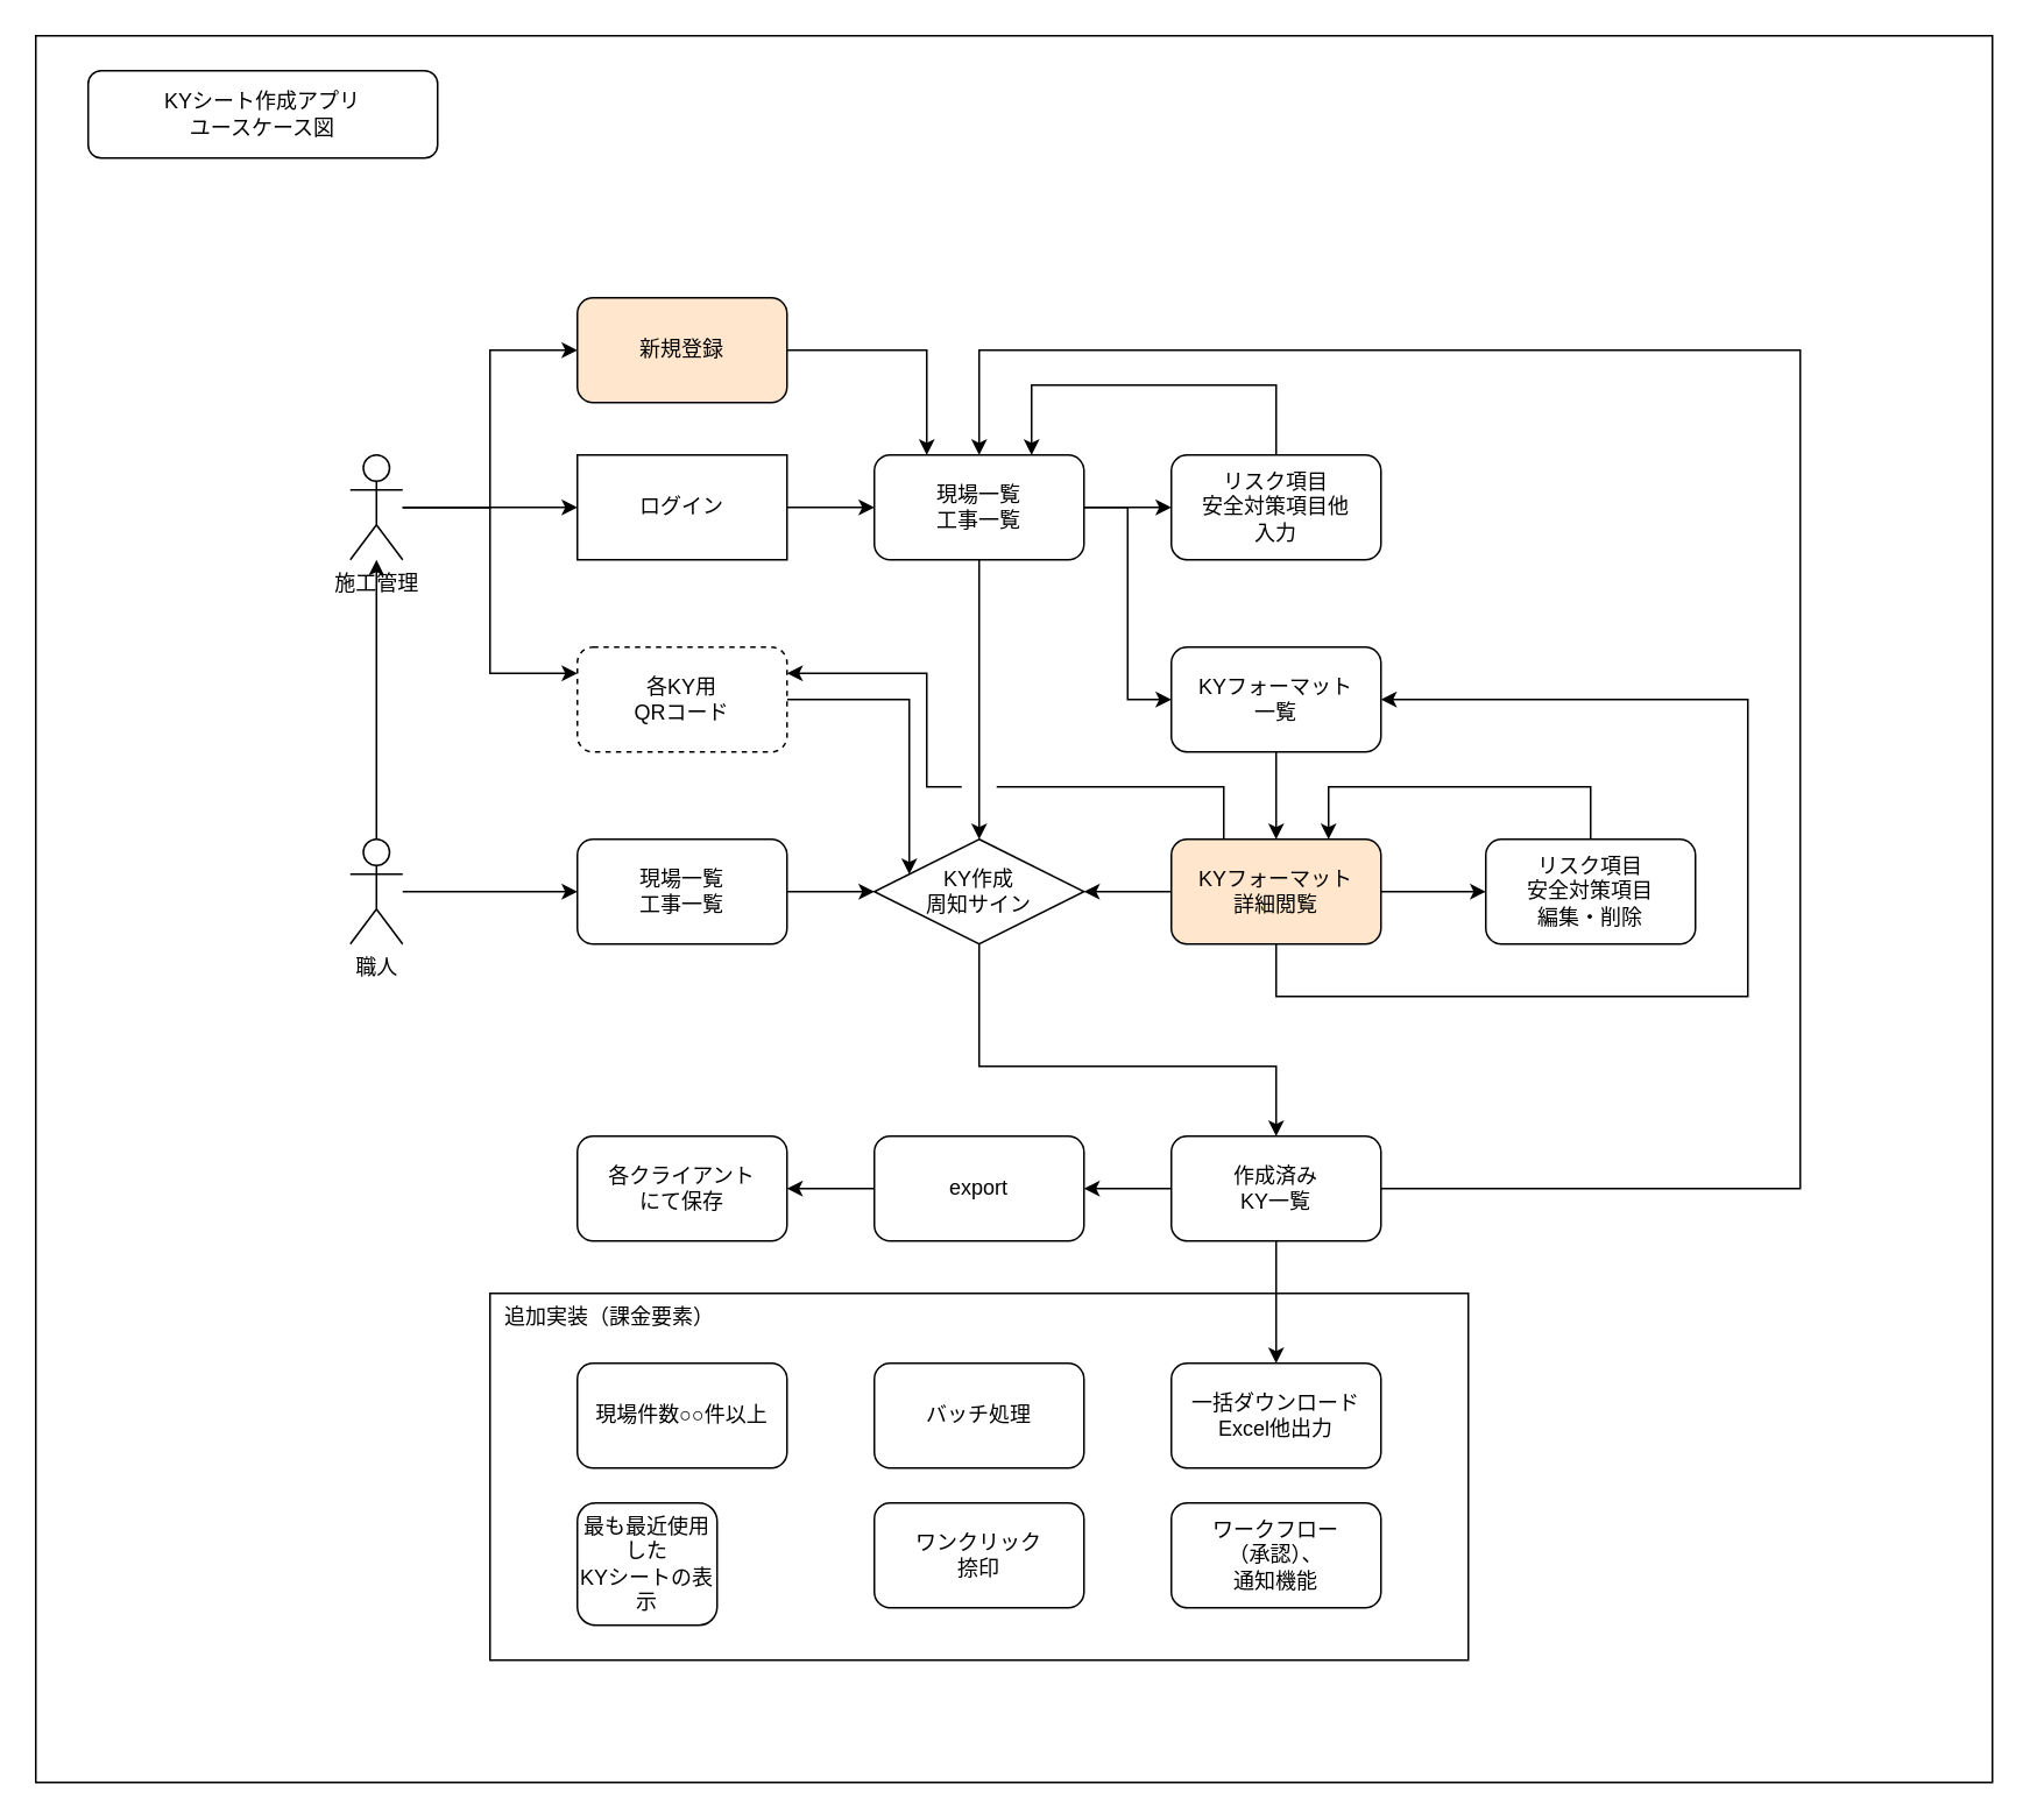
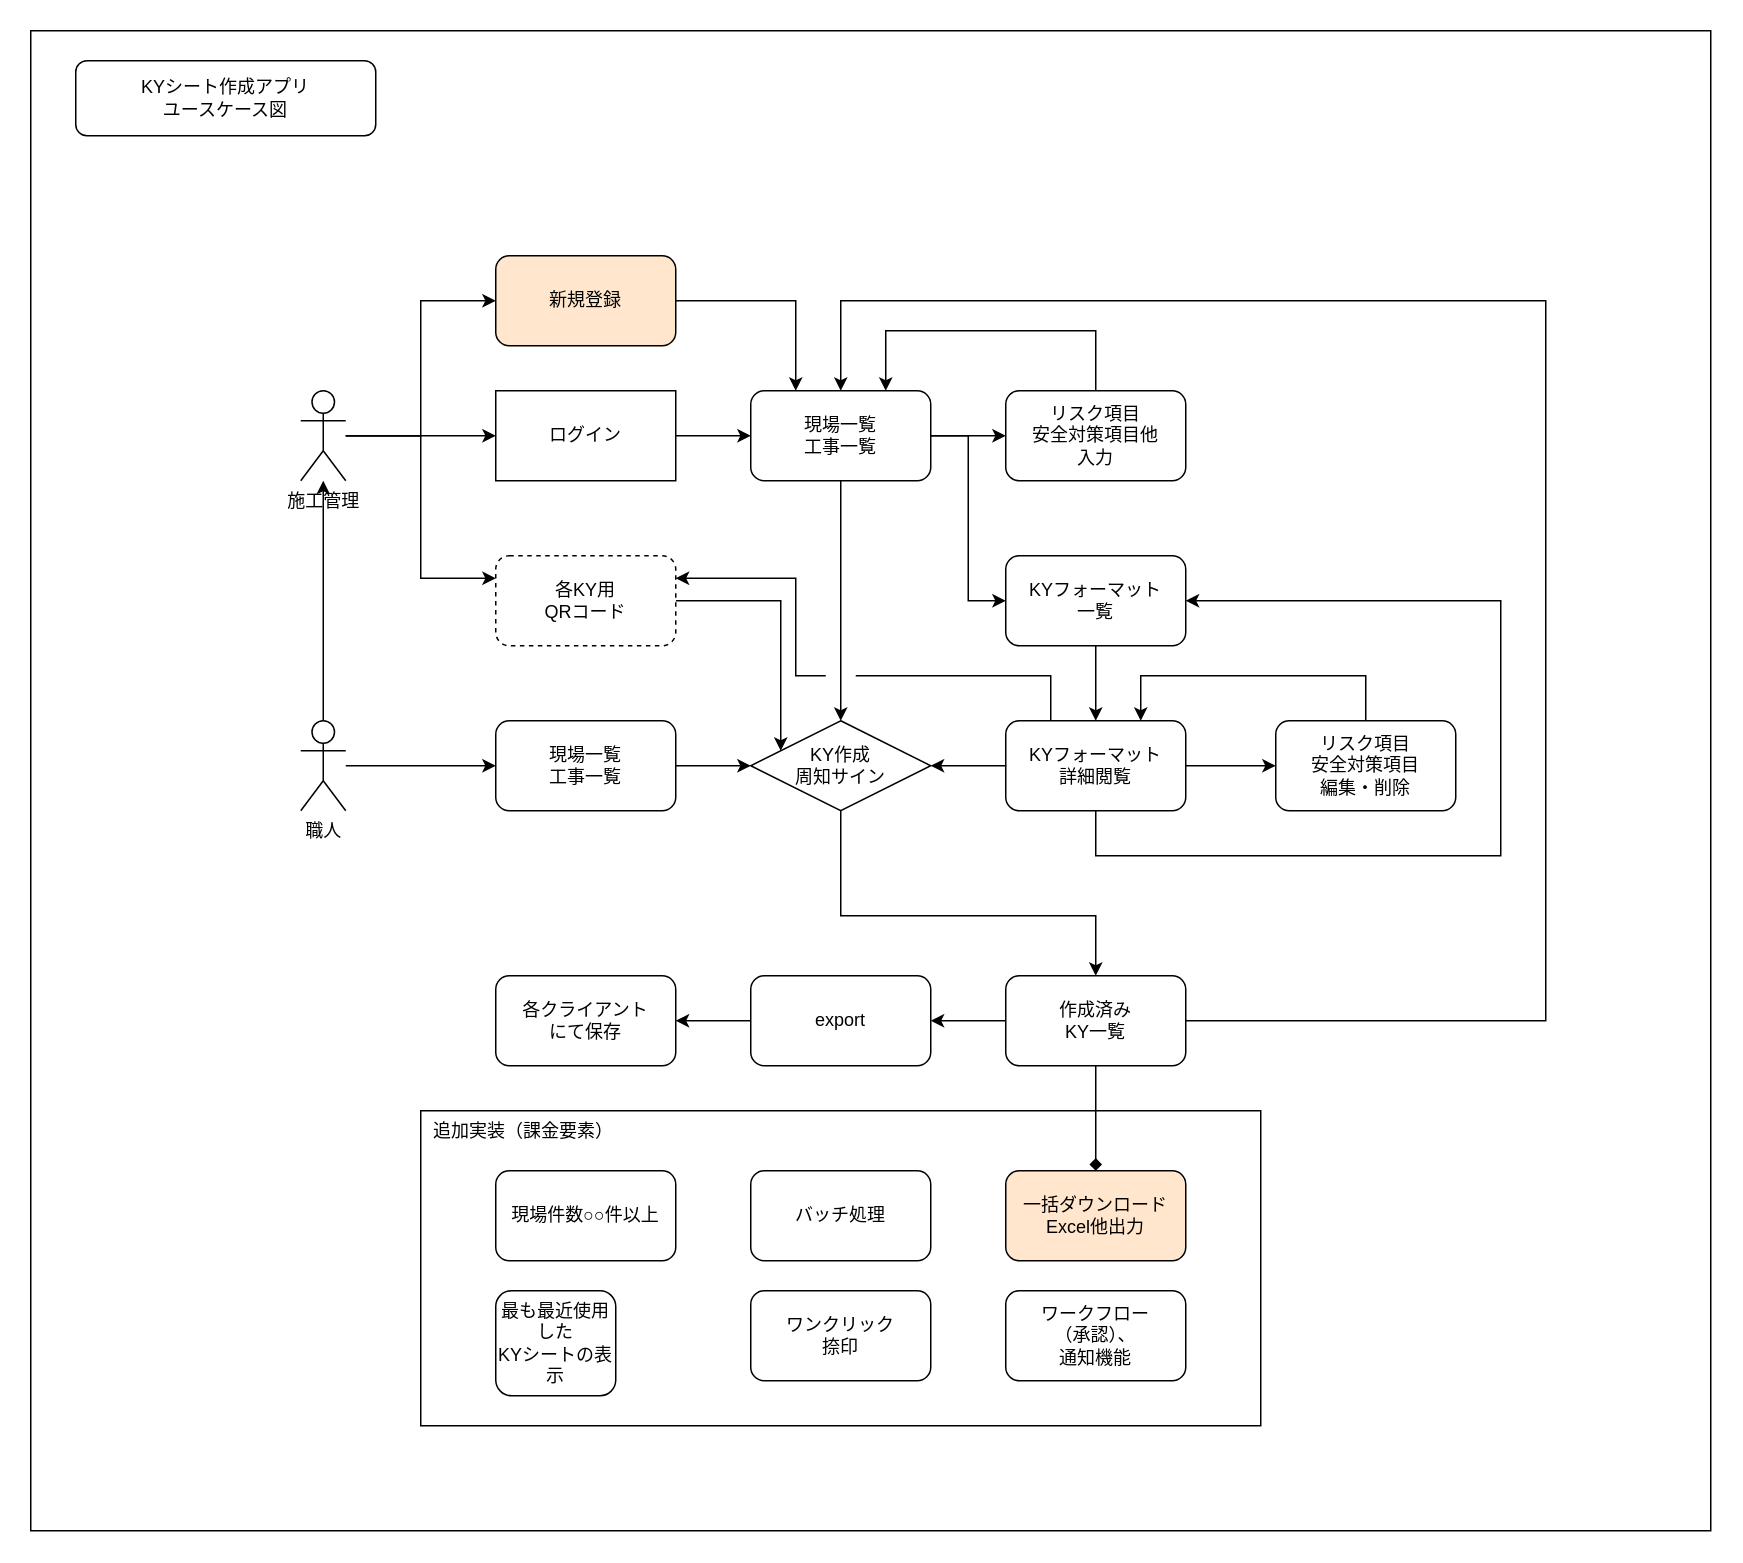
  <mxCell id="0" />
  <mxCell id="1" parent="0" />
  <mxCell id="2" value="" style="whiteSpace=wrap;html=1;" vertex="1" parent="1"><mxGeometry x="20" y="20" width="1120" height="1000" as="geometry" /></mxCell>
  <mxCell id="3" value="&amp;nbsp; 追加実装（課金要素）" style="whiteSpace=wrap;html=1;align=left;verticalAlign=top;" vertex="1" parent="1"><mxGeometry x="280" y="740" width="560" height="210" as="geometry" /></mxCell>
  <mxCell id="4" style="edgeStyle=orthogonalEdgeStyle;rounded=0;orthogonalLoop=1;jettySize=auto;html=1;entryX=0;entryY=0.5;entryDx=0;entryDy=0;" edge="1" parent="1" source="5" target="18"><mxGeometry relative="1" as="geometry" /></mxCell>
  <mxCell id="5" value="ログイン" style="whiteSpace=wrap;html=1;rounded=0;" vertex="1" parent="1"><mxGeometry x="330" y="260" width="120" height="60" as="geometry" /></mxCell>
  <mxCell id="6" style="edgeStyle=orthogonalEdgeStyle;rounded=0;orthogonalLoop=1;jettySize=auto;html=1;entryX=0.25;entryY=0;entryDx=0;entryDy=0;" edge="1" parent="1" source="7" target="18"><mxGeometry relative="1" as="geometry" /></mxCell>
  <mxCell id="7" value="新規登録" style="rounded=1;whiteSpace=wrap;html=1;fillColor=#ffe6cc;" vertex="1" parent="1"><mxGeometry x="330" y="170" width="120" height="60" as="geometry" /></mxCell>
  <mxCell id="8" style="edgeStyle=orthogonalEdgeStyle;rounded=0;orthogonalLoop=1;jettySize=auto;html=1;entryX=0;entryY=0.5;entryDx=0;entryDy=0;" edge="1" parent="1" source="11" target="7"><mxGeometry relative="1" as="geometry" /></mxCell>
  <mxCell id="9" style="edgeStyle=orthogonalEdgeStyle;rounded=0;orthogonalLoop=1;jettySize=auto;html=1;" edge="1" parent="1" source="11" target="5"><mxGeometry relative="1" as="geometry" /></mxCell>
  <mxCell id="10" style="edgeStyle=orthogonalEdgeStyle;rounded=0;orthogonalLoop=1;jettySize=auto;html=1;entryX=0;entryY=0.25;entryDx=0;entryDy=0;" edge="1" parent="1" source="11" target="42"><mxGeometry relative="1" as="geometry" /></mxCell>
  <mxCell id="11" value="施工管理" style="shape=umlActor;verticalLabelPosition=bottom;verticalAlign=top;html=1;outlineConnect=0;" vertex="1" parent="1"><mxGeometry x="200" y="260" width="30" height="60" as="geometry" /></mxCell>
  <mxCell id="12" style="edgeStyle=orthogonalEdgeStyle;rounded=0;orthogonalLoop=1;jettySize=auto;html=1;entryX=0;entryY=0.5;entryDx=0;entryDy=0;" edge="1" parent="1" source="14" target="40"><mxGeometry relative="1" as="geometry" /></mxCell>
  <mxCell id="13" style="edgeStyle=orthogonalEdgeStyle;rounded=0;orthogonalLoop=1;jettySize=auto;html=1;" edge="1" parent="1" source="14" target="11"><mxGeometry relative="1" as="geometry" /></mxCell>
  <mxCell id="14" value="職人" style="shape=umlActor;verticalLabelPosition=bottom;verticalAlign=top;html=1;outlineConnect=0;" vertex="1" parent="1"><mxGeometry x="200" y="480" width="30" height="60" as="geometry" /></mxCell>
  <mxCell id="15" style="edgeStyle=orthogonalEdgeStyle;rounded=0;orthogonalLoop=1;jettySize=auto;html=1;" edge="1" parent="1" source="18" target="20"><mxGeometry relative="1" as="geometry"><mxPoint x="490" y="360" as="sourcePoint" /><Array as="points" /></mxGeometry></mxCell>
  <mxCell id="16" style="edgeStyle=orthogonalEdgeStyle;rounded=0;orthogonalLoop=1;jettySize=auto;html=1;entryX=0;entryY=0.5;entryDx=0;entryDy=0;" edge="1" parent="1" source="18" target="22"><mxGeometry relative="1" as="geometry" /></mxCell>
  <mxCell id="17" style="edgeStyle=orthogonalEdgeStyle;rounded=0;orthogonalLoop=1;jettySize=auto;html=1;entryX=0;entryY=0.5;entryDx=0;entryDy=0;" edge="1" parent="1" source="18" target="34"><mxGeometry relative="1" as="geometry" /></mxCell>
  <mxCell id="18" value="現場一覧&lt;div&gt;工事一覧&lt;br&gt;&lt;/div&gt;" style="rounded=1;whiteSpace=wrap;html=1;" vertex="1" parent="1"><mxGeometry x="500" y="260" width="120" height="60" as="geometry" /></mxCell>
  <mxCell id="19" style="edgeStyle=orthogonalEdgeStyle;rounded=0;orthogonalLoop=1;jettySize=auto;html=1;exitX=0.5;exitY=1;exitDx=0;exitDy=0;" edge="1" parent="1" source="20" target="38"><mxGeometry relative="1" as="geometry"><Array as="points"><mxPoint x="560" y="610" /><mxPoint x="730" y="610" /></Array></mxGeometry></mxCell>
  <mxCell id="20" value="KY作成&lt;div&gt;周知サイン&lt;/div&gt;" style="rhombus;whiteSpace=wrap;html=1;" vertex="1" parent="1"><mxGeometry x="500" y="480" width="120" height="60" as="geometry" /></mxCell>
  <mxCell id="21" style="edgeStyle=orthogonalEdgeStyle;rounded=0;orthogonalLoop=1;jettySize=auto;html=1;entryX=0.75;entryY=0;entryDx=0;entryDy=0;" edge="1" parent="1" source="22" target="18"><mxGeometry relative="1" as="geometry"><Array as="points"><mxPoint x="730" y="220" /><mxPoint x="590" y="220" /></Array></mxGeometry></mxCell>
  <mxCell id="22" value="リスク項目&lt;div&gt;安全対策項目他&lt;br&gt;&lt;div&gt;入力&lt;/div&gt;&lt;/div&gt;" style="rounded=1;whiteSpace=wrap;html=1;" vertex="1" parent="1"><mxGeometry x="670" y="260" width="120" height="60" as="geometry" /></mxCell>
  <mxCell id="23" style="edgeStyle=orthogonalEdgeStyle;rounded=0;orthogonalLoop=1;jettySize=auto;html=1;entryX=0.75;entryY=0;entryDx=0;entryDy=0;" edge="1" parent="1" source="24" target="32"><mxGeometry relative="1" as="geometry"><Array as="points"><mxPoint x="910" y="450" /><mxPoint x="760" y="450" /></Array></mxGeometry></mxCell>
  <mxCell id="24" value="&lt;div&gt;リスク項目&lt;/div&gt;&lt;div&gt;安全対策項目&lt;br&gt;&lt;/div&gt;&lt;div&gt;編集・削除&lt;/div&gt;" style="rounded=1;whiteSpace=wrap;html=1;" vertex="1" parent="1"><mxGeometry x="850" y="480" width="120" height="60" as="geometry" /></mxCell>
  <mxCell id="25" style="edgeStyle=orthogonalEdgeStyle;rounded=0;orthogonalLoop=1;jettySize=auto;html=1;entryX=1;entryY=0.5;entryDx=0;entryDy=0;" edge="1" parent="1" source="26" target="49"><mxGeometry relative="1" as="geometry" /></mxCell>
  <mxCell id="26" value="export" style="rounded=1;whiteSpace=wrap;html=1;" vertex="1" parent="1"><mxGeometry x="500" y="650" width="120" height="60" as="geometry" /></mxCell>
  <mxCell id="27" style="edgeStyle=orthogonalEdgeStyle;rounded=0;orthogonalLoop=1;jettySize=auto;html=1;" edge="1" parent="1" source="32" target="24"><mxGeometry relative="1" as="geometry" /></mxCell>
  <mxCell id="28" style="edgeStyle=orthogonalEdgeStyle;rounded=0;orthogonalLoop=1;jettySize=auto;html=1;" edge="1" parent="1" source="32" target="20"><mxGeometry relative="1" as="geometry"><Array as="points" /></mxGeometry></mxCell>
  <mxCell id="29" style="edgeStyle=orthogonalEdgeStyle;rounded=0;orthogonalLoop=1;jettySize=auto;html=1;entryX=1;entryY=0.25;entryDx=0;entryDy=0;" edge="1" parent="1" target="42"><mxGeometry relative="1" as="geometry"><mxPoint x="550" y="450" as="sourcePoint" /><Array as="points"><mxPoint x="550" y="450" /><mxPoint x="530" y="450" /><mxPoint x="530" y="385" /></Array></mxGeometry></mxCell>
  <mxCell id="30" style="edgeStyle=orthogonalEdgeStyle;rounded=0;orthogonalLoop=1;jettySize=auto;html=1;exitX=0.25;exitY=0;exitDx=0;exitDy=0;endArrow=none;endFill=0;" edge="1" parent="1" source="32"><mxGeometry relative="1" as="geometry"><mxPoint x="570" y="450" as="targetPoint" /><Array as="points"><mxPoint x="700" y="450" /><mxPoint x="570" y="450" /></Array></mxGeometry></mxCell>
  <mxCell id="31" style="edgeStyle=orthogonalEdgeStyle;rounded=0;orthogonalLoop=1;jettySize=auto;html=1;entryX=1;entryY=0.5;entryDx=0;entryDy=0;" edge="1" parent="1" source="32" target="34"><mxGeometry relative="1" as="geometry"><Array as="points"><mxPoint x="730" y="570" /><mxPoint x="1000" y="570" /><mxPoint x="1000" y="400" /></Array></mxGeometry></mxCell>
- <mxCell id="32" value="KYフォーマット&lt;div&gt;詳細閲覧&lt;/div&gt;" style="rounded=1;whiteSpace=wrap;html=1;fillColor=#ffe6cc;" vertex="1" parent="1"><mxGeometry x="670" y="480" width="120" height="60" as="geometry" /></mxCell>
+ <mxCell id="32" value="KYフォーマット&lt;div&gt;詳細閲覧&lt;/div&gt;" style="rounded=1;whiteSpace=wrap;html=1;" vertex="1" parent="1"><mxGeometry x="670" y="480" width="120" height="60" as="geometry" /></mxCell>
  <mxCell id="33" style="edgeStyle=orthogonalEdgeStyle;rounded=0;orthogonalLoop=1;jettySize=auto;html=1;entryX=0.5;entryY=0;entryDx=0;entryDy=0;" edge="1" parent="1" source="34" target="32"><mxGeometry relative="1" as="geometry" /></mxCell>
  <mxCell id="34" value="KYフォーマット&lt;div&gt;一覧&lt;/div&gt;" style="rounded=1;whiteSpace=wrap;html=1;" vertex="1" parent="1"><mxGeometry x="670" y="370" width="120" height="60" as="geometry" /></mxCell>
  <mxCell id="35" style="edgeStyle=orthogonalEdgeStyle;rounded=0;orthogonalLoop=1;jettySize=auto;html=1;entryX=0.5;entryY=0;entryDx=0;entryDy=0;" edge="1" parent="1" source="38" target="18"><mxGeometry relative="1" as="geometry"><Array as="points"><mxPoint x="1030" y="680" /><mxPoint x="1030" y="200" /><mxPoint x="560" y="200" /></Array></mxGeometry></mxCell>
- <mxCell id="36" style="edgeStyle=orthogonalEdgeStyle;rounded=0;orthogonalLoop=1;jettySize=auto;html=1;" edge="1" parent="1" source="38" target="43"><mxGeometry relative="1" as="geometry"><Array as="points" /></mxGeometry></mxCell>
+ <mxCell id="36" style="edgeStyle=orthogonalEdgeStyle;rounded=0;orthogonalLoop=1;jettySize=auto;html=1;endArrow=diamond;" edge="1" parent="1" source="38" target="43"><mxGeometry relative="1" as="geometry"><Array as="points" /></mxGeometry></mxCell>
  <mxCell id="37" style="edgeStyle=orthogonalEdgeStyle;rounded=0;orthogonalLoop=1;jettySize=auto;html=1;" edge="1" parent="1" source="38" target="26"><mxGeometry relative="1" as="geometry" /></mxCell>
  <mxCell id="38" value="作成済み&lt;div&gt;KY一覧&lt;/div&gt;" style="rounded=1;whiteSpace=wrap;html=1;" vertex="1" parent="1"><mxGeometry x="670" y="650" width="120" height="60" as="geometry" /></mxCell>
  <mxCell id="39" style="edgeStyle=orthogonalEdgeStyle;rounded=0;orthogonalLoop=1;jettySize=auto;html=1;entryX=0;entryY=0.5;entryDx=0;entryDy=0;" edge="1" parent="1" source="40" target="20"><mxGeometry relative="1" as="geometry" /></mxCell>
  <mxCell id="40" value="現場一覧&lt;div&gt;工事一覧&lt;br&gt;&lt;/div&gt;" style="rounded=1;whiteSpace=wrap;html=1;" vertex="1" parent="1"><mxGeometry x="330" y="480" width="120" height="60" as="geometry" /></mxCell>
  <mxCell id="41" style="edgeStyle=orthogonalEdgeStyle;rounded=0;orthogonalLoop=1;jettySize=auto;html=1;entryX=0;entryY=0.25;entryDx=0;entryDy=0;" edge="1" parent="1" source="42" target="20"><mxGeometry relative="1" as="geometry" /></mxCell>
  <mxCell id="42" value="&lt;div&gt;各KY用&lt;/div&gt;&lt;div&gt;QRコード&lt;/div&gt;" style="rounded=1;whiteSpace=wrap;html=1;dashed=1;" vertex="1" parent="1"><mxGeometry x="330" y="370" width="120" height="60" as="geometry" /></mxCell>
- <mxCell id="43" value="一括ダウンロード&lt;br&gt;Excel他出力" style="rounded=1;whiteSpace=wrap;html=1;" vertex="1" parent="1"><mxGeometry x="670" y="780" width="120" height="60" as="geometry" /></mxCell>
+ <mxCell id="43" value="一括ダウンロード&lt;br&gt;Excel他出力" style="rounded=1;whiteSpace=wrap;html=1;fillColor=#ffe6cc;" vertex="1" parent="1"><mxGeometry x="670" y="780" width="120" height="60" as="geometry" /></mxCell>
  <mxCell id="44" value="現場件数○○件以上" style="rounded=1;whiteSpace=wrap;html=1;" vertex="1" parent="1"><mxGeometry x="330" y="780" width="120" height="60" as="geometry" /></mxCell>
  <mxCell id="45" value="KYシート作成アプリ&lt;div&gt;ユースケース図&lt;/div&gt;" style="rounded=1;whiteSpace=wrap;html=1;" vertex="1" parent="1"><mxGeometry x="50" width="200" height="50" as="geometry" y="40" /></mxCell>
  <mxCell id="46" value="最も最近使用した&lt;div&gt;KYシートの表示&lt;/div&gt;" style="rounded=1;whiteSpace=wrap;html=1;" vertex="1" parent="1"><mxGeometry x="330" y="860" width="80" height="70" as="geometry" /></mxCell>
  <mxCell id="47" value="ワンクリック&lt;div&gt;捺印&lt;/div&gt;" style="rounded=1;whiteSpace=wrap;html=1;" vertex="1" parent="1"><mxGeometry x="500" y="860" width="120" height="60" as="geometry" /></mxCell>
  <mxCell id="48" value="ワークフロー&lt;div&gt;（承認）、&lt;/div&gt;&lt;div&gt;通知機能&lt;/div&gt;" style="rounded=1;whiteSpace=wrap;html=1;" vertex="1" parent="1"><mxGeometry x="670" y="860" width="120" height="60" as="geometry" /></mxCell>
  <mxCell id="49" value="各クライアント&lt;div&gt;にて保存&lt;/div&gt;" style="rounded=1;whiteSpace=wrap;html=1;" vertex="1" parent="1"><mxGeometry x="330" y="650" width="120" height="60" as="geometry" /></mxCell>
  <mxCell id="50" value="バッチ処理" style="rounded=1;whiteSpace=wrap;html=1;" vertex="1" parent="1"><mxGeometry x="500" y="780" width="120" height="60" as="geometry" /></mxCell>
